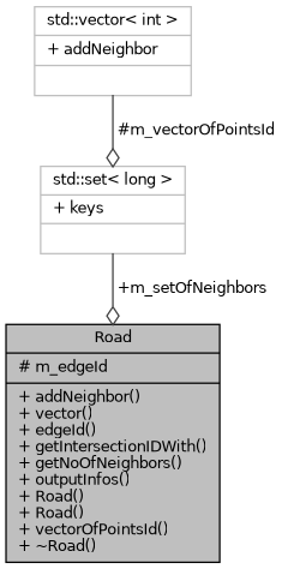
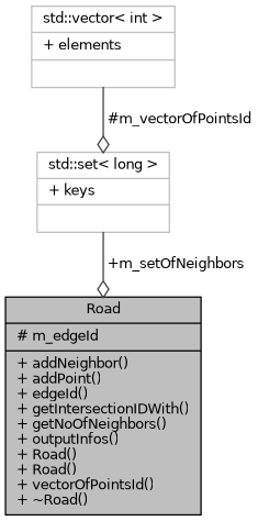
  digraph {
    node [color=grey75 fontname=Helvetica fontsize=10 shape=record]
    edge [arrowhead=odiamond color=grey25 fontname=Helvetica fontsize=10 labelfontname=Helvetica labelfontsize=10 style=solid]
-   n1 [color=black fillcolor=grey75 fontcolor=black height=0.2 label="{Road\n|# m_edgeId\l|+ addNeighbor()\l+ vector()\l+ edgeId()\l+ getIntersectionIDWith()\l+ getNoOfNeighbors()\l+ outputInfos()\l+ Road()\l+ Road()\l+ vectorOfPointsId()\l+ ~Road()\l}" style=filled width=0.4]
+   n1 [color=black fillcolor=grey75 fontcolor=black height=0.2 label="{Road\n|# m_edgeId\l|+ addNeighbor()\l+ addPoint()\l+ edgeId()\l+ getIntersectionIDWith()\l+ getNoOfNeighbors()\l+ outputInfos()\l+ Road()\l+ Road()\l+ vectorOfPointsId()\l+ ~Road()\l}" style=filled width=0.4]
    n2 [height=0.2 label="{std::set\< long \>\n|+ keys\l|}" width=0.4]
-   n3 [height=0.2 label="{std::vector\< int \>\n|+ addNeighbor\l|}" width=0.4]
+   n3 [height=0.2 label="{std::vector\< int \>\n|+ elements\l|}" width=0.4]
    n2 -> n1 [label=" +m_setOfNeighbors"]
    n3 -> n2 [label=" #m_vectorOfPointsId"]
  }
